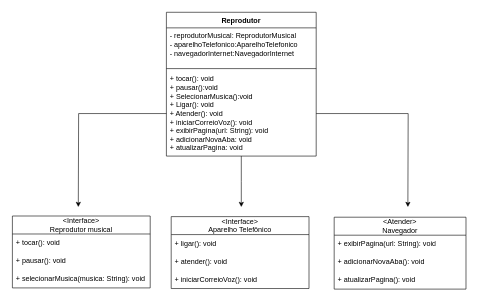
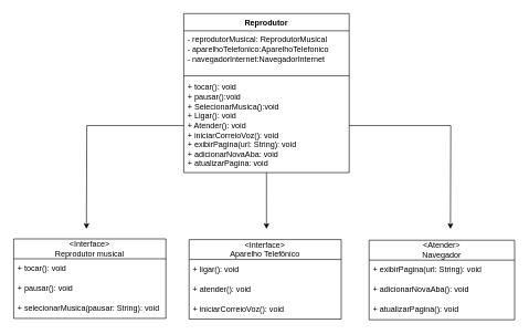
  <mxCell id="0" />
  <mxCell id="1" parent="0" />
  <mxCell id="2" value="&amp;lt;Interface&amp;gt;&lt;div&gt;Reprodutor musical&lt;/div&gt;" style="swimlane;fontStyle=0;childLayout=stackLayout;horizontal=1;startSize=30;horizontalStack=0;resizeParent=1;resizeParentMax=0;resizeLast=0;collapsible=1;marginBottom=0;whiteSpace=wrap;html=1;" vertex="1" parent="1"><mxGeometry x="20" y="360" width="230" height="120" as="geometry" /></mxCell>
  <mxCell id="3" value="+ tocar(): void" style="text;strokeColor=none;fillColor=none;align=left;verticalAlign=middle;spacingLeft=4;spacingRight=4;overflow=hidden;points=[[0,0.5],[1,0.5]];portConstraint=eastwest;rotatable=0;whiteSpace=wrap;html=1;" vertex="1" parent="2"><mxGeometry y="30" width="230" height="30" as="geometry" /></mxCell>
  <mxCell id="4" value="+ pausar(): void" style="text;strokeColor=none;fillColor=none;align=left;verticalAlign=middle;spacingLeft=4;spacingRight=4;overflow=hidden;points=[[0,0.5],[1,0.5]];portConstraint=eastwest;rotatable=0;whiteSpace=wrap;html=1;" vertex="1" parent="2"><mxGeometry y="60" width="230" height="30" as="geometry" /></mxCell>
- <mxCell id="5" value="+ selecionarMusica(musica: String): void" style="text;strokeColor=none;fillColor=none;align=left;verticalAlign=middle;spacingLeft=4;spacingRight=4;overflow=hidden;points=[[0,0.5],[1,0.5]];portConstraint=eastwest;rotatable=0;whiteSpace=wrap;html=1;" vertex="1" parent="2"><mxGeometry y="90" width="230" height="30" as="geometry" /></mxCell>
+ <mxCell id="5" value="+ selecionarMusica(pausar: String): void" style="text;strokeColor=none;fillColor=none;align=left;verticalAlign=middle;spacingLeft=4;spacingRight=4;overflow=hidden;points=[[0,0.5],[1,0.5]];portConstraint=eastwest;rotatable=0;whiteSpace=wrap;html=1;" vertex="1" parent="2"><mxGeometry y="90" width="230" height="30" as="geometry" /></mxCell>
  <mxCell id="6" value="&amp;lt;Interface&amp;gt;&lt;div&gt;Aparelho Telefônico&lt;/div&gt;" style="swimlane;fontStyle=0;childLayout=stackLayout;horizontal=1;startSize=30;horizontalStack=0;resizeParent=1;resizeParentMax=0;resizeLast=0;collapsible=1;marginBottom=0;whiteSpace=wrap;html=1;" vertex="1" parent="1"><mxGeometry x="285" y="361" width="230" height="120" as="geometry" /></mxCell>
  <mxCell id="7" value="+ ligar(): void" style="text;strokeColor=none;fillColor=none;align=left;verticalAlign=middle;spacingLeft=4;spacingRight=4;overflow=hidden;points=[[0,0.5],[1,0.5]];portConstraint=eastwest;rotatable=0;whiteSpace=wrap;html=1;" vertex="1" parent="6"><mxGeometry y="30" width="230" height="30" as="geometry" /></mxCell>
  <mxCell id="8" value="+ atender(): void" style="text;strokeColor=none;fillColor=none;align=left;verticalAlign=middle;spacingLeft=4;spacingRight=4;overflow=hidden;points=[[0,0.5],[1,0.5]];portConstraint=eastwest;rotatable=0;whiteSpace=wrap;html=1;" vertex="1" parent="6"><mxGeometry y="60" width="230" height="30" as="geometry" /></mxCell>
  <mxCell id="9" value="+ iniciarCorreioVoz(): void" style="text;strokeColor=none;fillColor=none;align=left;verticalAlign=middle;spacingLeft=4;spacingRight=4;overflow=hidden;points=[[0,0.5],[1,0.5]];portConstraint=eastwest;rotatable=0;whiteSpace=wrap;html=1;" vertex="1" parent="6"><mxGeometry y="90" width="230" height="30" as="geometry" /></mxCell>
  <mxCell id="10" value="&amp;lt;Atender&amp;gt;&lt;div&gt;Navegador&lt;/div&gt;" style="swimlane;fontStyle=0;childLayout=stackLayout;horizontal=1;startSize=30;horizontalStack=0;resizeParent=1;resizeParentMax=0;resizeLast=0;collapsible=1;marginBottom=0;whiteSpace=wrap;html=1;" vertex="1" parent="1"><mxGeometry x="557" y="362" width="220" height="120" as="geometry" /></mxCell>
  <mxCell id="11" value="+ exibirPagina(url: String): void" style="text;strokeColor=none;fillColor=none;align=left;verticalAlign=middle;spacingLeft=4;spacingRight=4;overflow=hidden;points=[[0,0.5],[1,0.5]];portConstraint=eastwest;rotatable=0;whiteSpace=wrap;html=1;" vertex="1" parent="10"><mxGeometry y="30" width="220" height="30" as="geometry" /></mxCell>
  <mxCell id="12" value="+ adicionarNovaAba(): void" style="text;strokeColor=none;fillColor=none;align=left;verticalAlign=middle;spacingLeft=4;spacingRight=4;overflow=hidden;points=[[0,0.5],[1,0.5]];portConstraint=eastwest;rotatable=0;whiteSpace=wrap;html=1;" vertex="1" parent="10"><mxGeometry y="60" width="220" height="30" as="geometry" /></mxCell>
  <mxCell id="13" value="+ atualizarPagina(): void" style="text;strokeColor=none;fillColor=none;align=left;verticalAlign=middle;spacingLeft=4;spacingRight=4;overflow=hidden;points=[[0,0.5],[1,0.5]];portConstraint=eastwest;rotatable=0;whiteSpace=wrap;html=1;" vertex="1" parent="10"><mxGeometry y="90" width="220" height="30" as="geometry" /></mxCell>
  <mxCell id="14" style="edgeStyle=orthogonalEdgeStyle;rounded=0;orthogonalLoop=1;jettySize=auto;html=1;" edge="1" parent="1" source="15"><mxGeometry relative="1" as="geometry"><mxPoint x="402" y="345" as="targetPoint" /></mxGeometry></mxCell>
  <mxCell id="15" value="Reprodutor" style="swimlane;fontStyle=1;align=center;verticalAlign=top;childLayout=stackLayout;horizontal=1;startSize=26;horizontalStack=0;resizeParent=1;resizeParentMax=0;resizeLast=0;collapsible=1;marginBottom=0;whiteSpace=wrap;html=1;" vertex="1" parent="1"><mxGeometry x="277" y="20" width="250" height="240" as="geometry" /></mxCell>
  <mxCell id="16" value="- reprodutorMusical: ReprodutorMusical&lt;div&gt;- aparelhoTelefonico:A&lt;span style=&quot;background-color: initial;&quot;&gt;parelhoTelefonico&lt;/span&gt;&lt;/div&gt;&lt;div&gt;&lt;span style=&quot;background-color: initial;&quot;&gt;- navegadorInternet:NavegadorInternet&lt;/span&gt;&lt;/div&gt;" style="text;strokeColor=none;fillColor=none;align=left;verticalAlign=top;spacingLeft=4;spacingRight=4;overflow=hidden;rotatable=0;points=[[0,0.5],[1,0.5]];portConstraint=eastwest;whiteSpace=wrap;html=1;" vertex="1" parent="15"><mxGeometry y="26" width="250" height="64" as="geometry" /></mxCell>
  <mxCell id="17" value="" style="line;strokeWidth=1;fillColor=none;align=left;verticalAlign=middle;spacingTop=-1;spacingLeft=3;spacingRight=3;rotatable=0;labelPosition=right;points=[];portConstraint=eastwest;strokeColor=inherit;" vertex="1" parent="15"><mxGeometry y="90" width="250" height="8" as="geometry" /></mxCell>
  <mxCell id="18" style="edgeStyle=orthogonalEdgeStyle;rounded=0;orthogonalLoop=1;jettySize=auto;html=1;" edge="1" parent="15" source="20"><mxGeometry relative="1" as="geometry"><mxPoint x="-147" y="325" as="targetPoint" /></mxGeometry></mxCell>
  <mxCell id="19" style="edgeStyle=orthogonalEdgeStyle;rounded=0;orthogonalLoop=1;jettySize=auto;html=1;exitX=1;exitY=0.5;exitDx=0;exitDy=0;" edge="1" parent="15" source="20"><mxGeometry relative="1" as="geometry"><mxPoint x="403" y="325" as="targetPoint" /></mxGeometry></mxCell>
  <mxCell id="20" value="+ tocar(): void&lt;div&gt;+ pausar():void&lt;/div&gt;&lt;div&gt;+ SelecionarMusica():void&lt;/div&gt;&lt;div&gt;+ Ligar(): void&lt;/div&gt;&lt;div&gt;+ Atender(): void&lt;/div&gt;&lt;div&gt;+ iniciarCorreioVoz(): void&lt;/div&gt;&lt;div&gt;+ exibirPagina(url: String): void&lt;/div&gt;&lt;div&gt;+ adicionarNovaAba: void&lt;/div&gt;&lt;div&gt;+ atualizarPagina: void&lt;/div&gt;" style="text;strokeColor=none;fillColor=none;align=left;verticalAlign=top;spacingLeft=4;spacingRight=4;overflow=hidden;rotatable=0;points=[[0,0.5],[1,0.5]];portConstraint=eastwest;whiteSpace=wrap;html=1;" vertex="1" parent="15"><mxGeometry y="98" width="250" height="142" as="geometry" /></mxCell>
